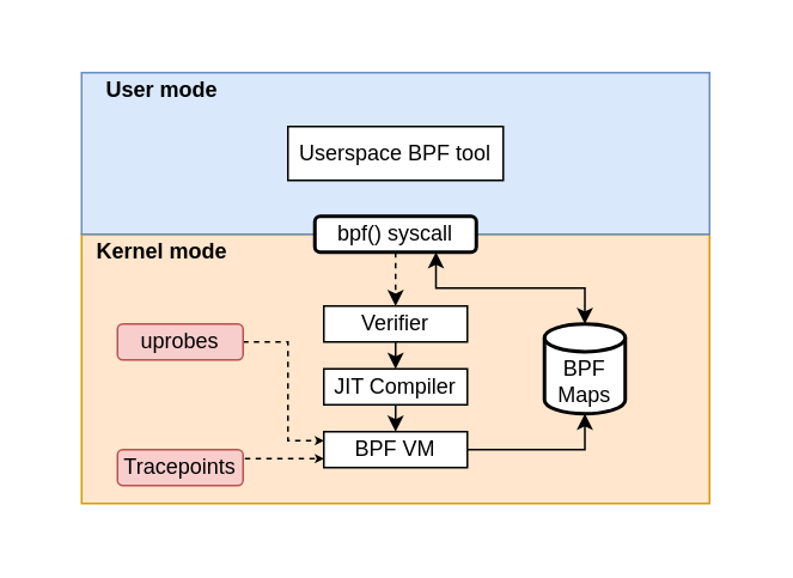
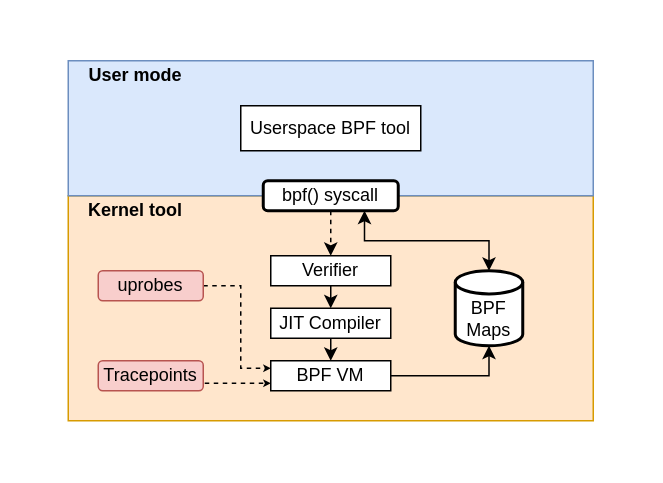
  <mxCell id="0" />
  <mxCell id="1" parent="0" />
  <mxCell id="2" value="" style="group" vertex="1" connectable="0" parent="1"><mxGeometry x="20" y="20" width="400" height="280" as="geometry" /></mxCell>
  <mxCell id="3" value="" style="rounded=0;whiteSpace=wrap;html=1;strokeColor=none;" vertex="1" parent="2"><mxGeometry width="400" height="280" as="geometry" /></mxCell>
  <mxCell id="4" value="" style="rounded=0;whiteSpace=wrap;html=1;fillColor=#ffe6cc;strokeColor=#d79b00;" vertex="1" parent="2"><mxGeometry x="25" y="110" width="350" height="150" as="geometry" /></mxCell>
  <mxCell id="5" value="" style="rounded=0;whiteSpace=wrap;html=1;fillColor=#dae8fc;strokeColor=#6c8ebf;" vertex="1" parent="2"><mxGeometry x="25" y="20" width="350" height="90" as="geometry" /></mxCell>
  <mxCell id="6" value="&lt;b&gt;User mode&lt;/b&gt;" style="text;html=1;strokeColor=none;fillColor=none;align=center;verticalAlign=middle;whiteSpace=wrap;rounded=0;" vertex="1" parent="2"><mxGeometry x="25" y="20" width="90" height="20" as="geometry" /></mxCell>
- <mxCell id="7" value="&lt;b&gt;Kernel mode&lt;/b&gt;" style="text;html=1;strokeColor=none;fillColor=none;align=center;verticalAlign=middle;whiteSpace=wrap;rounded=0;" vertex="1" parent="2"><mxGeometry x="25" y="110" width="90" height="20" as="geometry" /></mxCell>
+ <mxCell id="7" value="&lt;b&gt;Kernel tool&lt;/b&gt;" style="text;html=1;strokeColor=none;fillColor=none;align=center;verticalAlign=middle;whiteSpace=wrap;rounded=0;" vertex="1" parent="2"><mxGeometry x="25" y="110" width="90" height="20" as="geometry" /></mxCell>
  <mxCell id="8" value="bpf() syscall" style="rounded=1;whiteSpace=wrap;html=1;strokeWidth=2;" vertex="1" parent="2"><mxGeometry x="155" y="100" width="90" height="20" as="geometry" /></mxCell>
  <mxCell id="9" style="edgeStyle=orthogonalEdgeStyle;rounded=0;orthogonalLoop=1;jettySize=auto;html=1;exitX=0.5;exitY=0;exitDx=0;exitDy=0;exitPerimeter=0;entryX=0.75;entryY=1;entryDx=0;entryDy=0;startArrow=classic;startFill=1;" edge="1" parent="2" source="10" target="8"><mxGeometry relative="1" as="geometry" /></mxCell>
  <mxCell id="10" value="&lt;div&gt;BPF&lt;/div&gt;&lt;div&gt;Maps&lt;/div&gt;" style="shape=cylinder3;whiteSpace=wrap;html=1;boundedLbl=1;backgroundOutline=1;size=7.714;strokeWidth=2;" vertex="1" parent="2"><mxGeometry x="283" y="160" width="45" height="50" as="geometry" /></mxCell>
  <mxCell id="11" value="Verifier" style="rounded=0;whiteSpace=wrap;html=1;strokeWidth=1;" vertex="1" parent="2"><mxGeometry x="160" y="150" width="80" height="20" as="geometry" /></mxCell>
  <mxCell id="12" style="edgeStyle=orthogonalEdgeStyle;rounded=0;orthogonalLoop=1;jettySize=auto;html=1;exitX=0.5;exitY=1;exitDx=0;exitDy=0;entryX=0.5;entryY=0;entryDx=0;entryDy=0;dashed=1;" edge="1" parent="2" source="8" target="11"><mxGeometry relative="1" as="geometry" /></mxCell>
  <mxCell id="13" style="edgeStyle=orthogonalEdgeStyle;rounded=0;orthogonalLoop=1;jettySize=auto;html=1;exitX=1;exitY=0.5;exitDx=0;exitDy=0;entryX=0.5;entryY=1;entryDx=0;entryDy=0;entryPerimeter=0;" edge="1" parent="2" source="14" target="10"><mxGeometry relative="1" as="geometry" /></mxCell>
  <mxCell id="14" value="BPF VM" style="rounded=0;whiteSpace=wrap;html=1;strokeWidth=1;" vertex="1" parent="2"><mxGeometry x="160" y="220" width="80" height="20" as="geometry" /></mxCell>
  <mxCell id="15" style="edgeStyle=orthogonalEdgeStyle;rounded=0;orthogonalLoop=1;jettySize=auto;html=1;exitX=0.5;exitY=1;exitDx=0;exitDy=0;entryX=0.5;entryY=0;entryDx=0;entryDy=0;" edge="1" parent="2" source="16" target="14"><mxGeometry relative="1" as="geometry" /></mxCell>
  <mxCell id="16" value="JIT Compiler" style="rounded=0;whiteSpace=wrap;html=1;strokeWidth=1;" vertex="1" parent="2"><mxGeometry x="160" y="185" width="80" height="20" as="geometry" /></mxCell>
  <mxCell id="17" style="edgeStyle=orthogonalEdgeStyle;rounded=0;orthogonalLoop=1;jettySize=auto;html=1;exitX=0.5;exitY=1;exitDx=0;exitDy=0;entryX=0.5;entryY=0;entryDx=0;entryDy=0;" edge="1" parent="2" source="11" target="16"><mxGeometry relative="1" as="geometry" /></mxCell>
  <mxCell id="18" value="Userspace BPF tool" style="rounded=0;whiteSpace=wrap;html=1;strokeWidth=1;" vertex="1" parent="2"><mxGeometry x="140" y="50" width="120" height="30" as="geometry" /></mxCell>
  <mxCell id="19" style="edgeStyle=orthogonalEdgeStyle;rounded=0;orthogonalLoop=1;jettySize=auto;html=1;exitX=1;exitY=0.5;exitDx=0;exitDy=0;entryX=0;entryY=0.75;entryDx=0;entryDy=0;dashed=1;endSize=2;" edge="1" parent="2" source="20" target="14"><mxGeometry relative="1" as="geometry"><Array as="points"><mxPoint x="115" y="235" /></Array></mxGeometry></mxCell>
- <mxCell id="20" value="Tracepoints" style="rounded=1;whiteSpace=wrap;html=1;strokeWidth=1;strokeColor=#b85450;fillColor=#f8cecc;" vertex="1" parent="2"><mxGeometry x="45" y="230" width="70" height="20" as="geometry" /></mxCell>
+ <mxCell id="20" value="Tracepoints" style="rounded=1;whiteSpace=wrap;html=1;strokeWidth=1;strokeColor=#b85450;fillColor=#f8cecc;" vertex="1" parent="2"><mxGeometry x="45" y="220" width="70" height="20" as="geometry" /></mxCell>
  <mxCell id="21" style="edgeStyle=orthogonalEdgeStyle;rounded=0;orthogonalLoop=1;jettySize=auto;html=1;exitX=1;exitY=0.5;exitDx=0;exitDy=0;entryX=0;entryY=0.25;entryDx=0;entryDy=0;dashed=1;endSize=2;" edge="1" parent="2" source="22" target="14"><mxGeometry relative="1" as="geometry"><Array as="points"><mxPoint x="140" y="170" /><mxPoint x="140" y="225" /></Array></mxGeometry></mxCell>
  <mxCell id="22" value="uprobes" style="rounded=1;whiteSpace=wrap;html=1;strokeWidth=1;strokeColor=#b85450;fillColor=#f8cecc;" vertex="1" parent="2"><mxGeometry x="45" y="160" width="70" height="20" as="geometry" /></mxCell>
